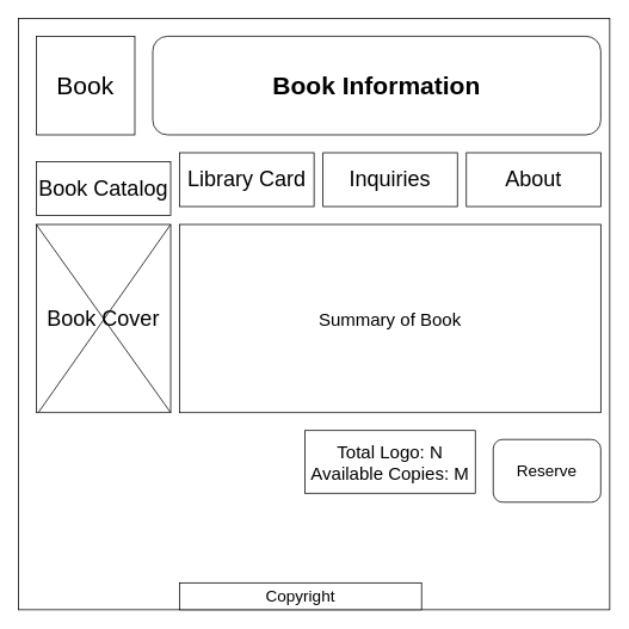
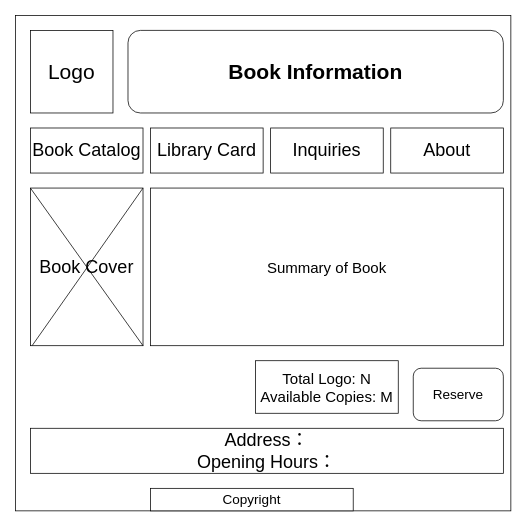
  <mxCell id="0" />
  <mxCell id="1" parent="0" />
  <mxCell id="2" value="" style="whiteSpace=wrap;html=1;aspect=fixed;" parent="1" vertex="1"><mxGeometry x="20" y="20" width="660" height="660" as="geometry" /></mxCell>
- <mxCell id="3" value="&lt;font style=&quot;font-size: 28px;&quot;&gt;Book&lt;/font&gt;" style="whiteSpace=wrap;html=1;aspect=fixed;" parent="1" vertex="1"><mxGeometry x="40" y="40" width="110" height="110" as="geometry" /></mxCell>
+ <mxCell id="3" value="&lt;font style=&quot;font-size: 28px;&quot;&gt;Logo&lt;/font&gt;" style="whiteSpace=wrap;html=1;aspect=fixed;" parent="1" vertex="1"><mxGeometry x="40" y="40" width="110" height="110" as="geometry" /></mxCell>
  <mxCell id="4" value="&lt;span style=&quot;font-size: 28px;&quot;&gt;&lt;b&gt;Book Information&lt;/b&gt;&lt;/span&gt;" style="rounded=1;whiteSpace=wrap;html=1;" parent="1" vertex="1"><mxGeometry x="170" y="40" width="500" height="110" as="geometry" /></mxCell>
- <mxCell id="5" value="&lt;font style=&quot;font-size: 24px;&quot;&gt;Book Catalog&lt;/font&gt;" style="rounded=0;whiteSpace=wrap;html=1;" parent="1" vertex="1"><mxGeometry x="40" y="180" width="150" height="60" as="geometry" /></mxCell>
+ <mxCell id="5" value="&lt;font style=&quot;font-size: 24px;&quot;&gt;Book Catalog&lt;/font&gt;" style="rounded=0;whiteSpace=wrap;html=1;" parent="1" vertex="1"><mxGeometry x="40" y="170" width="150" height="60" as="geometry" /></mxCell>
  <mxCell id="6" value="&lt;font style=&quot;font-size: 24px;&quot;&gt;Library Card&lt;/font&gt;" style="rounded=0;whiteSpace=wrap;html=1;" parent="1" vertex="1"><mxGeometry x="200" y="170" width="150" height="60" as="geometry" /></mxCell>
  <mxCell id="7" value="&lt;font style=&quot;font-size: 24px;&quot;&gt;Inquiries&lt;/font&gt;" style="rounded=0;whiteSpace=wrap;html=1;" parent="1" vertex="1"><mxGeometry x="360" y="170" width="150" height="60" as="geometry" /></mxCell>
  <mxCell id="8" value="&lt;font style=&quot;font-size: 24px;&quot;&gt;About&lt;/font&gt;" style="rounded=0;whiteSpace=wrap;html=1;" parent="1" vertex="1"><mxGeometry x="520" y="170" width="150" height="60" as="geometry" /></mxCell>
  <mxCell id="9" value="&lt;font style=&quot;font-size: 24px;&quot;&gt;Book Cover&lt;/font&gt;" style="rounded=0;whiteSpace=wrap;html=1;" parent="1" vertex="1"><mxGeometry x="40" y="250" width="150" height="210" as="geometry" /></mxCell>
  <mxCell id="10" value="" style="endArrow=none;html=1;rounded=0;entryX=0.016;entryY=0.999;entryDx=0;entryDy=0;entryPerimeter=0;exitX=1;exitY=0;exitDx=0;exitDy=0;" parent="1" source="9" target="9" edge="1"><mxGeometry width="50" height="50" relative="1" as="geometry"><mxPoint x="418.25" y="310" as="sourcePoint" /><mxPoint x="418.25" y="355.442" as="targetPoint" /><Array as="points" /></mxGeometry></mxCell>
  <mxCell id="11" value="" style="endArrow=none;html=1;rounded=0;entryX=1;entryY=1;entryDx=0;entryDy=0;exitX=0;exitY=0;exitDx=0;exitDy=0;elbow=vertical;" parent="1" source="9" target="9" edge="1"><mxGeometry width="50" height="50" relative="1" as="geometry"><mxPoint x="350" y="490" as="sourcePoint" /><mxPoint x="400" y="440" as="targetPoint" /></mxGeometry></mxCell>
  <mxCell id="12" value="&lt;font style=&quot;font-size: 18px;&quot;&gt;Reserve&lt;/font&gt;" style="rounded=1;whiteSpace=wrap;html=1;" parent="1" vertex="1"><mxGeometry x="550" y="490" width="120" height="70" as="geometry" /></mxCell>
+ <mxCell id="13" value="&lt;font style=&quot;font-size: 24px;&quot;&gt;Address：&lt;/font&gt;&lt;div style=&quot;font-size: 24px;&quot;&gt;&lt;font style=&quot;font-size: 24px;&quot;&gt;Opening Hours：&lt;/font&gt;&lt;/div&gt;" style="rounded=0;whiteSpace=wrap;html=1;" parent="1" vertex="1"><mxGeometry x="40" y="570" width="630" height="60" as="geometry" /></mxCell>
  <mxCell id="14" value="&lt;font style=&quot;font-size: 18px;&quot;&gt;Copyright&lt;/font&gt;" style="rounded=0;whiteSpace=wrap;html=1;" parent="1" vertex="1"><mxGeometry x="200" y="650" width="270" height="30" as="geometry" /></mxCell>
  <mxCell id="15" value="&lt;font style=&quot;font-size: 20px;&quot;&gt;Summary of Book&lt;/font&gt;" style="rounded=0;whiteSpace=wrap;html=1;" vertex="1" parent="1"><mxGeometry x="200" y="250" width="470" height="210" as="geometry" /></mxCell>
  <mxCell id="16" value="&lt;font style=&quot;font-size: 20px;&quot;&gt;Total Logo: N&lt;/font&gt;&lt;div style=&quot;font-size: 20px;&quot;&gt;&lt;font style=&quot;font-size: 20px;&quot;&gt;Available Copies: M&lt;/font&gt;&lt;/div&gt;" style="rounded=0;whiteSpace=wrap;html=1;" vertex="1" parent="1"><mxGeometry x="340" y="480" width="190" height="70" as="geometry" /></mxCell>
